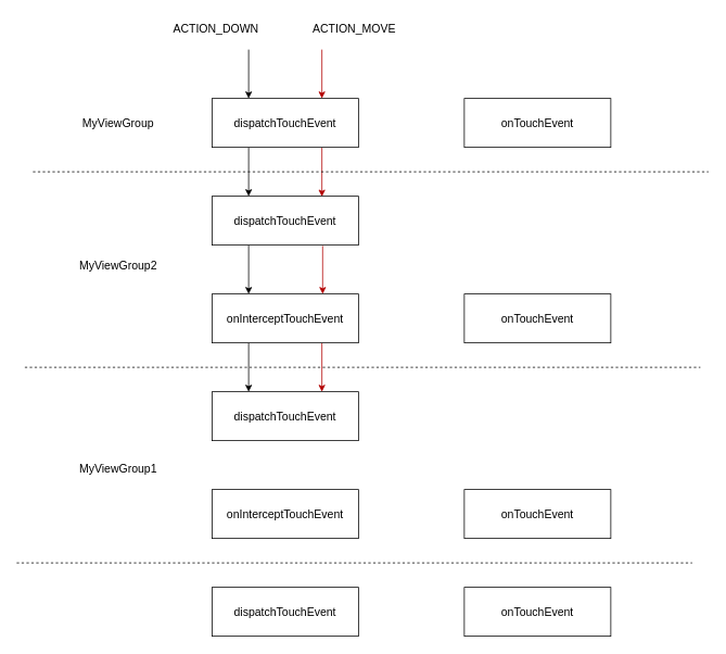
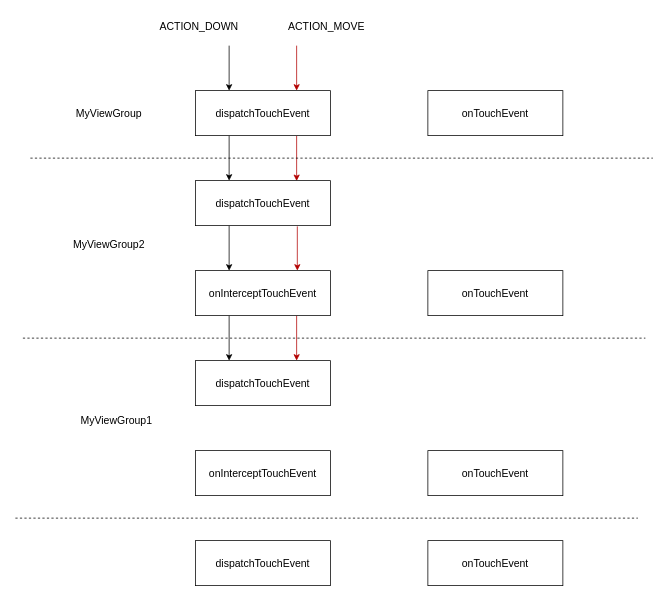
  <mxCell id="0" />
  <mxCell id="1" parent="0" />
  <mxCell id="2" style="edgeStyle=orthogonalEdgeStyle;rounded=0;orthogonalLoop=1;jettySize=auto;html=1;exitX=0.25;exitY=1;exitDx=0;exitDy=0;entryX=0.25;entryY=0;entryDx=0;entryDy=0;" parent="1" source="4" target="9" edge="1"><mxGeometry relative="1" as="geometry" /></mxCell>
  <mxCell id="3" style="edgeStyle=orthogonalEdgeStyle;rounded=0;orthogonalLoop=1;jettySize=auto;html=1;exitX=0.789;exitY=1.008;exitDx=0;exitDy=0;entryX=0.789;entryY=0.008;entryDx=0;entryDy=0;fillColor=#e51400;strokeColor=#B20000;entryPerimeter=0;exitPerimeter=0;" parent="1" edge="1"><mxGeometry relative="1" as="geometry"><mxPoint x="395.02" y="180.48" as="sourcePoint" /><mxPoint x="395.02" y="240.48" as="targetPoint" /></mxGeometry></mxCell>
  <mxCell id="4" value="dispatchTouchEvent" style="rounded=0;whiteSpace=wrap;html=1;fontSize=14;" parent="1" vertex="1"><mxGeometry x="260" y="120" width="180" height="60" as="geometry" /></mxCell>
  <mxCell id="5" value="" style="endArrow=classic;html=1;rounded=0;entryX=0.25;entryY=0;entryDx=0;entryDy=0;fontSize=14;" parent="1" target="4" edge="1"><mxGeometry width="50" height="50" relative="1" as="geometry"><mxPoint x="305" y="60" as="sourcePoint" /><mxPoint x="630" y="130" as="targetPoint" /></mxGeometry></mxCell>
  <mxCell id="6" value="ACTION_DOWN" style="text;html=1;strokeColor=none;fillColor=none;align=center;verticalAlign=middle;whiteSpace=wrap;rounded=0;fontSize=14;" parent="1" vertex="1"><mxGeometry x="190" y="20" width="150" height="30" as="geometry" /></mxCell>
  <mxCell id="7" style="edgeStyle=orthogonalEdgeStyle;rounded=0;orthogonalLoop=1;jettySize=auto;html=1;exitX=0.25;exitY=1;exitDx=0;exitDy=0;entryX=0.25;entryY=0;entryDx=0;entryDy=0;" parent="1" source="9" target="24" edge="1"><mxGeometry relative="1" as="geometry" /></mxCell>
  <mxCell id="8" style="edgeStyle=orthogonalEdgeStyle;rounded=0;orthogonalLoop=1;jettySize=auto;html=1;exitX=0.794;exitY=1.017;exitDx=0;exitDy=0;entryX=0.794;entryY=0;entryDx=0;entryDy=0;exitPerimeter=0;entryPerimeter=0;fillColor=#e51400;strokeColor=#B20000;" parent="1" edge="1"><mxGeometry relative="1" as="geometry"><mxPoint x="395.92" y="301.02" as="sourcePoint" /><mxPoint x="395.92" y="360" as="targetPoint" /></mxGeometry></mxCell>
  <mxCell id="9" value="dispatchTouchEvent" style="rounded=0;whiteSpace=wrap;html=1;fontSize=14;" parent="1" vertex="1"><mxGeometry x="260" y="240" width="180" height="60" as="geometry" /></mxCell>
  <mxCell id="10" value="dispatchTouchEvent" style="rounded=0;whiteSpace=wrap;html=1;fontSize=14;" parent="1" vertex="1"><mxGeometry x="260" y="480" width="180" height="60" as="geometry" /></mxCell>
  <mxCell id="11" value="dispatchTouchEvent" style="rounded=0;whiteSpace=wrap;html=1;fontSize=14;" parent="1" vertex="1"><mxGeometry x="260" y="720" width="180" height="60" as="geometry" /></mxCell>
  <mxCell id="12" value="onTouchEvent" style="rounded=0;whiteSpace=wrap;html=1;fontSize=14;" parent="1" vertex="1"><mxGeometry x="570" y="720" width="180" height="60" as="geometry" /></mxCell>
  <mxCell id="13" value="onTouchEvent" style="rounded=0;whiteSpace=wrap;html=1;fontSize=14;" parent="1" vertex="1"><mxGeometry x="570" y="600" width="180" height="60" as="geometry" /></mxCell>
  <mxCell id="14" value="onTouchEvent" style="rounded=0;whiteSpace=wrap;html=1;fontSize=14;" parent="1" vertex="1"><mxGeometry x="570" y="360" width="180" height="60" as="geometry" /></mxCell>
  <mxCell id="15" value="onTouchEvent" style="rounded=0;whiteSpace=wrap;html=1;fontSize=14;" parent="1" vertex="1"><mxGeometry x="570" y="120" width="180" height="60" as="geometry" /></mxCell>
  <mxCell id="16" value="" style="endArrow=none;dashed=1;html=1;rounded=0;fontSize=14;" parent="1" edge="1"><mxGeometry width="50" height="50" relative="1" as="geometry"><mxPoint x="40" y="210" as="sourcePoint" /><mxPoint x="870" y="210" as="targetPoint" /></mxGeometry></mxCell>
  <mxCell id="17" value="MyViewGroup" style="text;html=1;strokeColor=none;fillColor=none;align=center;verticalAlign=middle;whiteSpace=wrap;rounded=0;fontSize=14;" parent="1" vertex="1"><mxGeometry x="70" y="135" width="150" height="30" as="geometry" /></mxCell>
  <mxCell id="18" value="" style="endArrow=none;dashed=1;html=1;rounded=0;fontSize=14;" parent="1" edge="1"><mxGeometry width="50" height="50" relative="1" as="geometry"><mxPoint x="30" y="450" as="sourcePoint" /><mxPoint x="860" y="450" as="targetPoint" /></mxGeometry></mxCell>
  <mxCell id="19" value="" style="endArrow=none;dashed=1;html=1;rounded=0;fontSize=14;" parent="1" edge="1"><mxGeometry width="50" height="50" relative="1" as="geometry"><mxPoint x="20" y="690" as="sourcePoint" /><mxPoint x="850" y="690" as="targetPoint" /></mxGeometry></mxCell>
  <mxCell id="20" value="MyViewGroup2" style="text;html=1;strokeColor=none;fillColor=none;align=center;verticalAlign=middle;whiteSpace=wrap;rounded=0;fontSize=14;" parent="1" vertex="1"><mxGeometry x="70" y="310" width="150" height="30" as="geometry" /></mxCell>
- <mxCell id="21" value="MyViewGroup1" style="text;html=1;strokeColor=none;fillColor=none;align=center;verticalAlign=middle;whiteSpace=wrap;rounded=0;fontSize=14;" parent="1" vertex="1"><mxGeometry x="70" y="560" width="150" height="30" as="geometry" /></mxCell>
+ <mxCell id="21" value="MyViewGroup1" style="text;html=1;strokeColor=none;fillColor=none;align=center;verticalAlign=middle;whiteSpace=wrap;rounded=0;fontSize=14;" parent="1" vertex="1"><mxGeometry x="80" y="545" width="150" height="30" as="geometry" /></mxCell>
  <mxCell id="22" style="edgeStyle=orthogonalEdgeStyle;rounded=0;orthogonalLoop=1;jettySize=auto;html=1;exitX=0.25;exitY=1;exitDx=0;exitDy=0;entryX=0.25;entryY=0;entryDx=0;entryDy=0;" parent="1" source="24" target="10" edge="1"><mxGeometry relative="1" as="geometry" /></mxCell>
  <mxCell id="23" style="edgeStyle=orthogonalEdgeStyle;rounded=0;orthogonalLoop=1;jettySize=auto;html=1;fillColor=#e51400;strokeColor=#B20000;exitX=0.75;exitY=1;exitDx=0;exitDy=0;entryX=0.75;entryY=0;entryDx=0;entryDy=0;" parent="1" source="24" target="10" edge="1"><mxGeometry relative="1" as="geometry"><mxPoint x="403" y="480" as="targetPoint" /><mxPoint x="380" y="440" as="sourcePoint" /></mxGeometry></mxCell>
  <mxCell id="24" value="&lt;p&gt;onInterceptTouchEvent&lt;/p&gt;" style="rounded=0;whiteSpace=wrap;html=1;fontSize=14;" parent="1" vertex="1"><mxGeometry x="260" y="360" width="180" height="60" as="geometry" /></mxCell>
  <mxCell id="25" value="onInterceptTouchEvent" style="rounded=0;whiteSpace=wrap;html=1;fontSize=14;" parent="1" vertex="1"><mxGeometry x="260" y="600" width="180" height="60" as="geometry" /></mxCell>
  <mxCell id="26" value="" style="endArrow=classic;html=1;rounded=0;entryX=0.25;entryY=0;entryDx=0;entryDy=0;fontSize=14;fillColor=#e51400;strokeColor=#B20000;" parent="1" edge="1"><mxGeometry width="50" height="50" relative="1" as="geometry"><mxPoint x="395" y="60" as="sourcePoint" /><mxPoint x="395" y="120" as="targetPoint" /></mxGeometry></mxCell>
  <mxCell id="27" value="ACTION_MOVE" style="text;html=1;strokeColor=none;fillColor=none;align=center;verticalAlign=middle;whiteSpace=wrap;rounded=0;fontSize=14;" parent="1" vertex="1"><mxGeometry x="360" y="20" width="150" height="30" as="geometry" /></mxCell>
